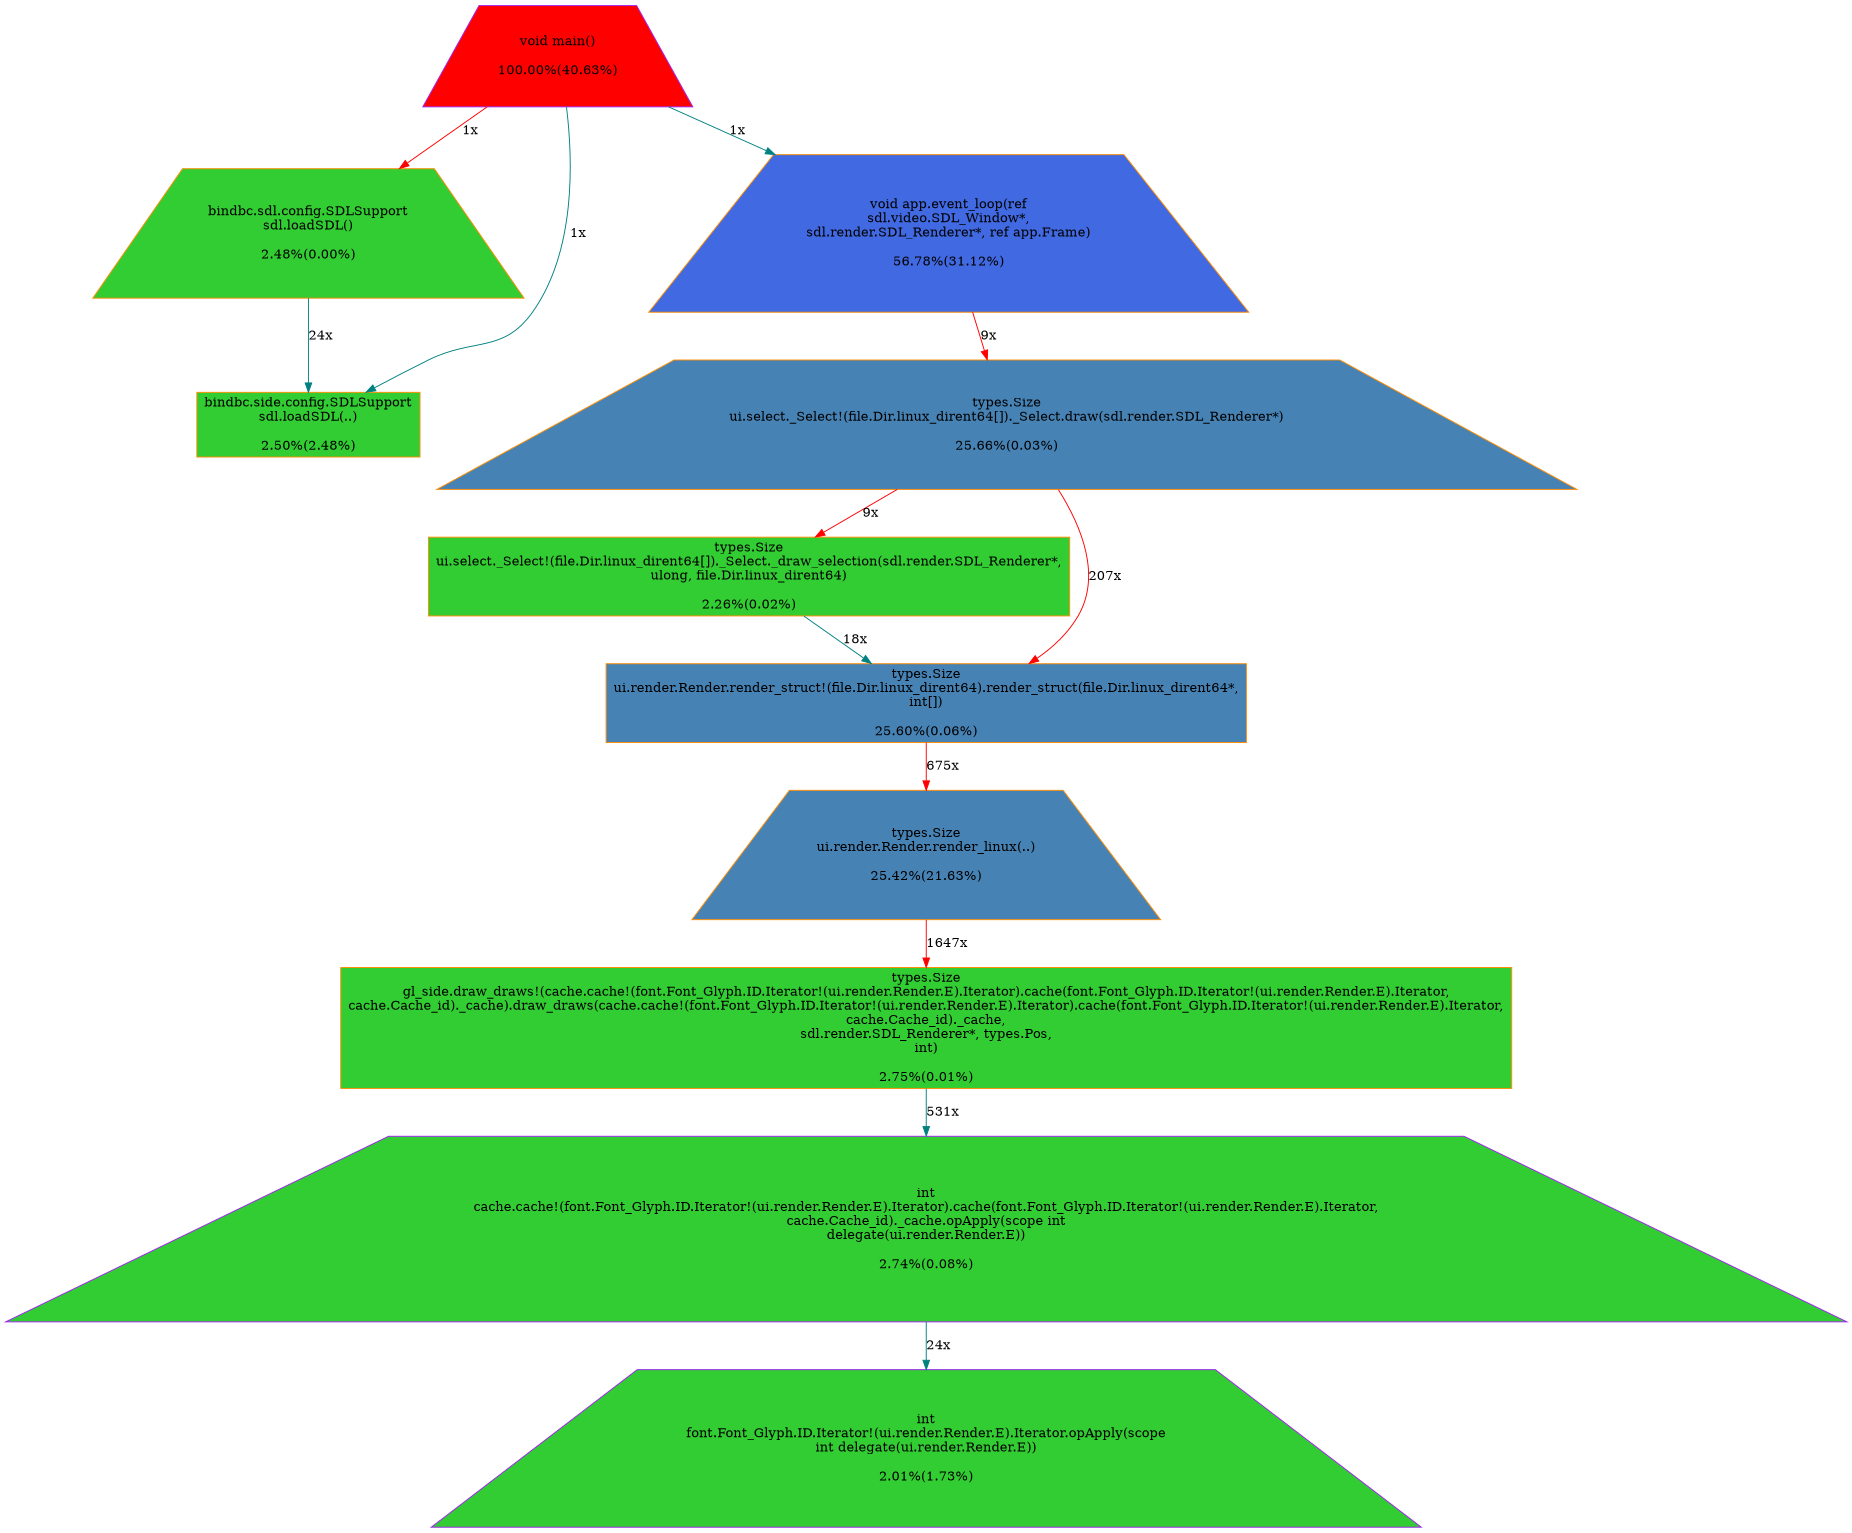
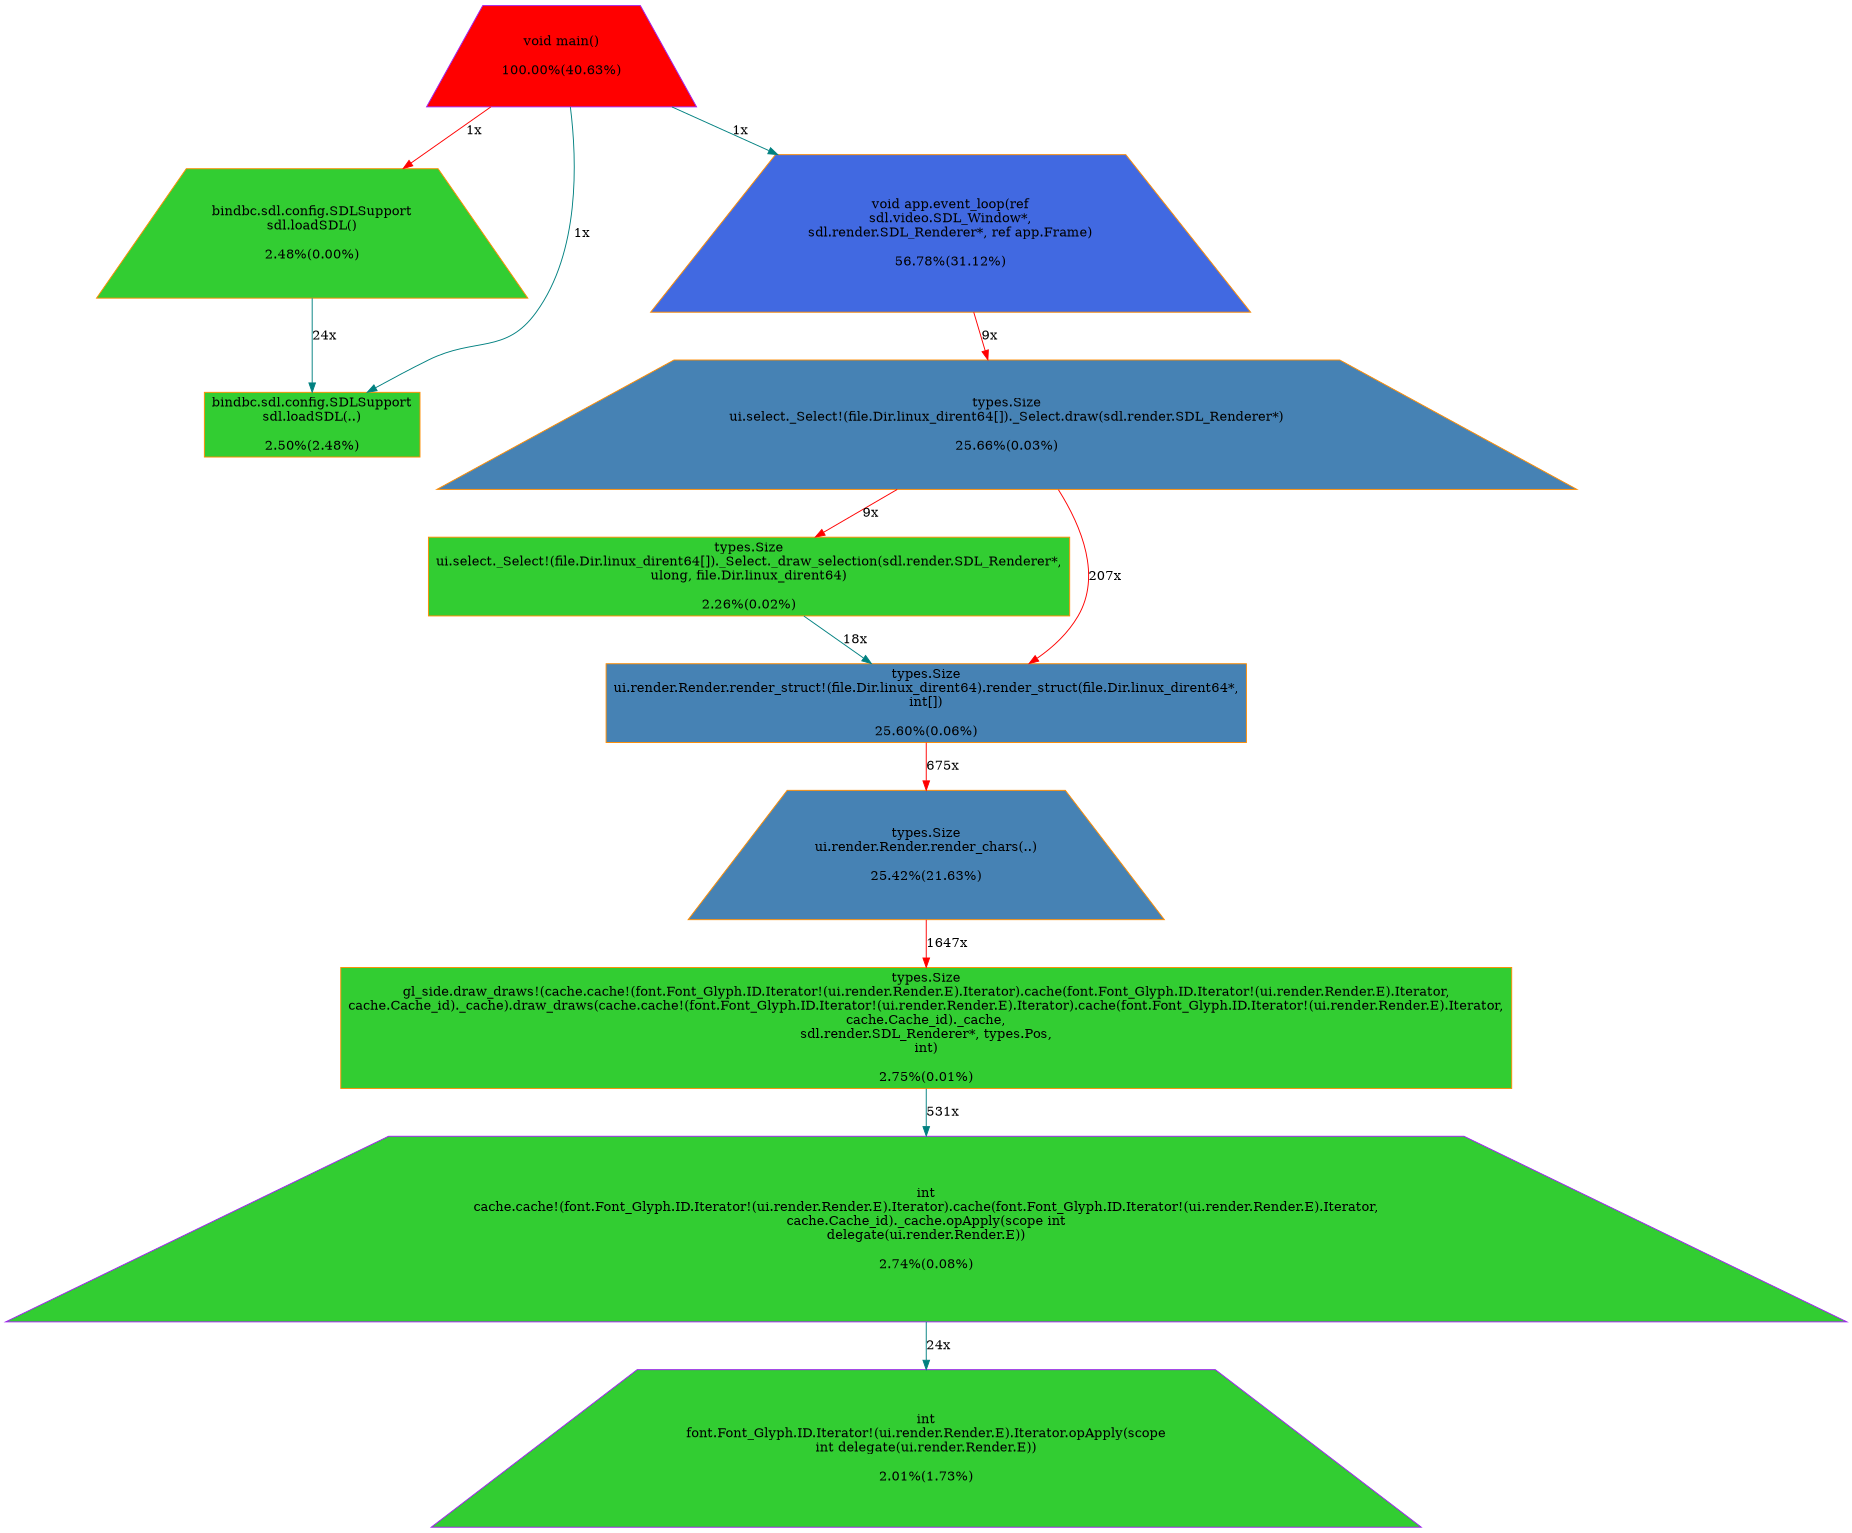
  digraph {
    node [color=darkorange fillcolor=limegreen shape=trapezium style=filled]
    edge [color=teal]
    n1 [label="bindbc.sdl.config.SDLSupport\nsdl.loadSDL()\n\n2.48%(0.00%)"]
-   n2 [label="bindbc.side.config.SDLSupport\nsdl.loadSDL(..)\n\n2.50%(2.48%)" shape=box]
+   n2 [label="bindbc.sdl.config.SDLSupport\nsdl.loadSDL(..)\n\n2.50%(2.48%)" shape=box]
    n3 [fillcolor=royalblue label="void app.event_loop(ref\nsdl.video.SDL_Window*,\nsdl.render.SDL_Renderer*, ref app.Frame)\n\n56.78%(31.12%)"]
    n4 [fillcolor=steelblue label="types.Size\nui.select._Select!(file.Dir.linux_dirent64[])._Select.draw(sdl.render.SDL_Renderer*)\n\n25.66%(0.03%)"]
    n5 [label="types.Size\nui.select._Select!(file.Dir.linux_dirent64[])._Select._draw_selection(sdl.render.SDL_Renderer*,\nulong, file.Dir.linux_dirent64)\n\n2.26%(0.02%)" shape=box]
    n6 [fillcolor=steelblue label="types.Size\nui.render.Render.render_struct!(file.Dir.linux_dirent64).render_struct(file.Dir.linux_dirent64*,\nint[])\n\n25.60%(0.06%)" shape=box]
-   n7 [fillcolor=steelblue label="types.Size\nui.render.Render.render_linux(..)\n\n25.42%(21.63%)"]
+   n7 [fillcolor=steelblue label="types.Size\nui.render.Render.render_chars(..)\n\n25.42%(21.63%)"]
    n8 [color=purple label="int\ncache.cache!(font.Font_Glyph.ID.Iterator!(ui.render.Render.E).Iterator).cache(font.Font_Glyph.ID.Iterator!(ui.render.Render.E).Iterator,\ncache.Cache_id)._cache.opApply(scope int\ndelegate(ui.render.Render.E))\n\n2.74%(0.08%)"]
    n9 [color=purple label="int\nfont.Font_Glyph.ID.Iterator!(ui.render.Render.E).Iterator.opApply(scope\nint delegate(ui.render.Render.E))\n\n2.01%(1.73%)"]
    n10 [label="types.Size\ngl_side.draw_draws!(cache.cache!(font.Font_Glyph.ID.Iterator!(ui.render.Render.E).Iterator).cache(font.Font_Glyph.ID.Iterator!(ui.render.Render.E).Iterator,\ncache.Cache_id)._cache).draw_draws(cache.cache!(font.Font_Glyph.ID.Iterator!(ui.render.Render.E).Iterator).cache(font.Font_Glyph.ID.Iterator!(ui.render.Render.E).Iterator,\ncache.Cache_id)._cache,\nsdl.render.SDL_Renderer*, types.Pos,\nint)\n\n2.75%(0.01%)" shape=box]
    n11 [color=purple fillcolor=red label="void main()\n\n100.00%(40.63%)"]
    n1 -> n2 [label="24x"]
    n3 -> n4 [color=red label="9x"]
    n4 -> n5 [color=red label="9x"]
    n4 -> n6 [color=red label="207x"]
    n5 -> n6 [label="18x"]
    n6 -> n7 [color=red label="675x"]
    n7 -> n10 [color=red label="1647x"]
    n8 -> n9 [label="24x"]
    n10 -> n8 [label="531x"]
    n11 -> n1 [color=red label="1x"]
    n11 -> n2 [label="1x"]
    n11 -> n3 [label="1x"]
  }
